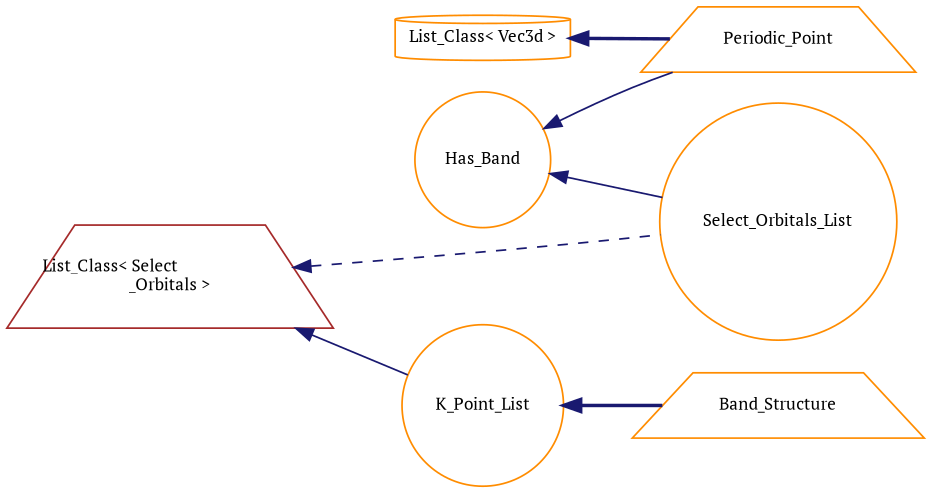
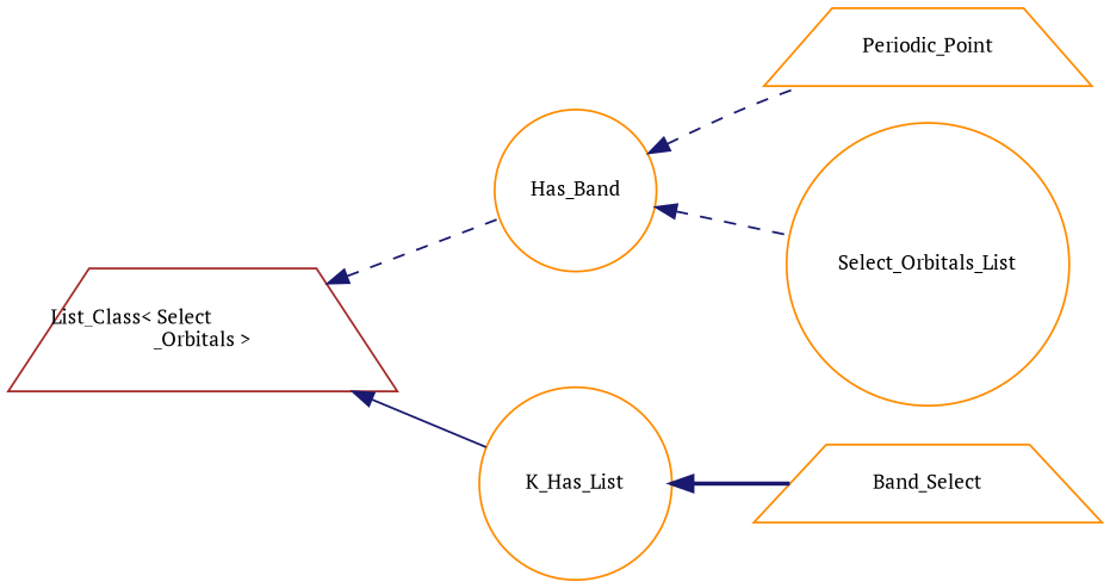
  digraph {
    fontname="PT Serif"
    rankdir=LR
    node [color=darkorange fillcolor=white fontname="PT Serif" fontsize=10 shape=circle style=filled]
    edge [color=midnightblue dir=back fontname="PT Serif" fontsize=10 labelfontname=Helvetica labelfontsize=10 style=dashed]
    n1 [height=0.2 label=Has_Band width=0.4]
    n2 [height=0.2 label=Periodic_Point shape=trapezium width=0.4]
    n3 [height=0.2 label=Select_Orbitals_List width=0.4]
    n4 [color=brown height=0.2 label="List_Class\< Select\l_Orbitals \>" shape=trapezium width=0.4]
-   n5 [height=0.2 label=K_Point_List width=0.4]
-   n6 [height=0.2 label="List_Class\< Vec3d \>" shape=cylinder width=0.4]
-   n7 [height=0.2 label=Band_Structure shape=trapezium width=0.4]
-   n1 -> n2 [style=solid]
-   n1 -> n3 [style=solid]
-   n4 -> n3
+   n5 [height=0.2 label=K_Has_List width=0.4]
+   n7 [height=0.2 label=Band_Select shape=trapezium width=0.4]
+   n1 -> n2
+   n1 -> n3
+   n4 -> n1
    n4 -> n5 [style=solid]
    n5 -> n7 [style=bold]
-   n6 -> n2 [style=bold]
  }
